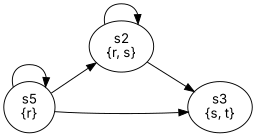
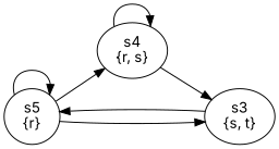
  digraph {
    fontname=Inter
    rankdir=LR
    node [fontname=Inter]
    edge [fontname=Inter]
    n1 [label="s5\n{r}"]
-   n2 [label="s2\n{r, s}"]
+   n2 [label="s4\n{r, s}"]
    n3 [label="s3\n{s, t}"]
    n1 -> n1
    n1 -> n2
    n1 -> n3
    n2 -> n2
    n2 -> n3
+   n3 -> n1
  }
